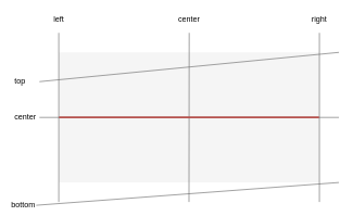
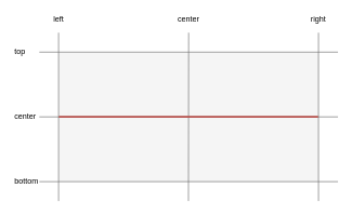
  <mxCell id="0" />
  <mxCell id="1" parent="0" />
  <mxCell id="2" value="" style="rounded=0;whiteSpace=wrap;html=1;fillColor=#f5f5f5;strokeColor=none;fontColor=#333333;" parent="1" vertex="1"><mxGeometry x="90" y="80" width="400" height="200" as="geometry" /></mxCell>
  <mxCell id="3" value="" style="endArrow=none;html=1;fillColor=#f5f5f5;strokeColor=#666666;exitX=1;exitY=0.5;exitDx=0;exitDy=0;" parent="1" source="10" edge="1"><mxGeometry width="50" height="50" relative="1" as="geometry"><mxPoint x="80" y="80" as="sourcePoint" /><mxPoint x="520" y="80" as="targetPoint" /></mxGeometry></mxCell>
  <mxCell id="4" value="" style="endArrow=none;html=1;fillColor=#f5f5f5;strokeColor=#666666;exitX=1;exitY=0.5;exitDx=0;exitDy=0;" parent="1" source="11" edge="1"><mxGeometry width="50" height="50" relative="1" as="geometry"><mxPoint x="80" y="280" as="sourcePoint" /><mxPoint x="520" y="280" as="targetPoint" /></mxGeometry></mxCell>
  <mxCell id="5" value="" style="endArrow=none;html=1;fillColor=#f5f5f5;strokeColor=#666666;" parent="1" edge="1"><mxGeometry width="50" height="50" relative="1" as="geometry"><mxPoint x="490" y="50" as="sourcePoint" /><mxPoint x="490" y="310" as="targetPoint" /></mxGeometry></mxCell>
  <mxCell id="6" value="" style="endArrow=none;html=1;fillColor=#f5f5f5;strokeColor=#666666;" parent="1" edge="1"><mxGeometry width="50" height="50" relative="1" as="geometry"><mxPoint x="89.66" y="50" as="sourcePoint" /><mxPoint x="89.66" y="310" as="targetPoint" /></mxGeometry></mxCell>
  <mxCell id="7" value="" style="endArrow=none;html=1;fillColor=#f5f5f5;strokeColor=#666666;" parent="1" edge="1"><mxGeometry width="50" height="50" relative="1" as="geometry"><mxPoint x="290" y="50" as="sourcePoint" /><mxPoint x="289.66" y="310" as="targetPoint" /></mxGeometry></mxCell>
  <mxCell id="8" value="" style="endArrow=none;html=1;fillColor=#f5f5f5;strokeColor=#666666;exitX=1;exitY=0.5;exitDx=0;exitDy=0;" parent="1" source="9" edge="1"><mxGeometry width="50" height="50" relative="1" as="geometry"><mxPoint x="80" y="180" as="sourcePoint" /><mxPoint x="520" y="180" as="targetPoint" /></mxGeometry></mxCell>
  <mxCell id="9" value="center" style="text;html=1;strokeColor=none;fillColor=none;align=left;verticalAlign=middle;whiteSpace=wrap;rounded=0;" parent="1" vertex="1"><mxGeometry x="20" y="170" width="40" height="20" as="geometry" /></mxCell>
- <mxCell id="10" value="top" style="text;html=1;strokeColor=none;fillColor=none;align=left;verticalAlign=middle;whiteSpace=wrap;rounded=0;" parent="1" vertex="1"><mxGeometry x="20" y="115" width="40" height="20" as="geometry" /></mxCell>
- <mxCell id="11" value="bottom" style="text;html=1;strokeColor=none;fillColor=none;align=left;verticalAlign=middle;whiteSpace=wrap;rounded=0;" parent="1" vertex="1"><mxGeometry x="15" y="305" width="40" height="20" as="geometry" /></mxCell>
+ <mxCell id="10" value="top" style="text;html=1;strokeColor=none;fillColor=none;align=left;verticalAlign=middle;whiteSpace=wrap;rounded=0;" parent="1" vertex="1"><mxGeometry x="20" y="70" width="40" height="20" as="geometry" /></mxCell>
+ <mxCell id="11" value="bottom" style="text;html=1;strokeColor=none;fillColor=none;align=left;verticalAlign=middle;whiteSpace=wrap;rounded=0;" parent="1" vertex="1"><mxGeometry x="20" y="270" width="40" height="20" as="geometry" /></mxCell>
  <mxCell id="12" value="left" style="text;html=1;strokeColor=none;fillColor=none;align=center;verticalAlign=middle;whiteSpace=wrap;rounded=0;" parent="1" vertex="1"><mxGeometry x="70" y="20" width="40" height="20" as="geometry" /></mxCell>
  <mxCell id="13" value="center" style="text;html=1;strokeColor=none;fillColor=none;align=center;verticalAlign=middle;whiteSpace=wrap;rounded=0;" parent="1" vertex="1"><mxGeometry x="270" y="20" width="40" height="20" as="geometry" /></mxCell>
  <mxCell id="14" value="right" style="text;html=1;strokeColor=none;fillColor=none;align=center;verticalAlign=middle;whiteSpace=wrap;rounded=0;" parent="1" vertex="1"><mxGeometry x="470" y="20" width="40" height="20" as="geometry" /></mxCell>
  <mxCell id="15" value="" style="endArrow=none;html=1;fillColor=#f8cecc;strokeColor=#b85450;strokeWidth=3;" parent="1" edge="1"><mxGeometry width="50" height="50" relative="1" as="geometry"><mxPoint x="90" y="179.97" as="sourcePoint" /><mxPoint x="489.5" y="179.97" as="targetPoint" /></mxGeometry></mxCell>
  <mxCell id="16" value="" style="endArrow=none;dashed=1;html=1;dashPattern=1 1;opacity=50;" parent="1" edge="1"><mxGeometry width="50" height="50" relative="1" as="geometry"><mxPoint x="390" y="230" as="sourcePoint" /><mxPoint x="390" y="230" as="targetPoint" /></mxGeometry></mxCell>
